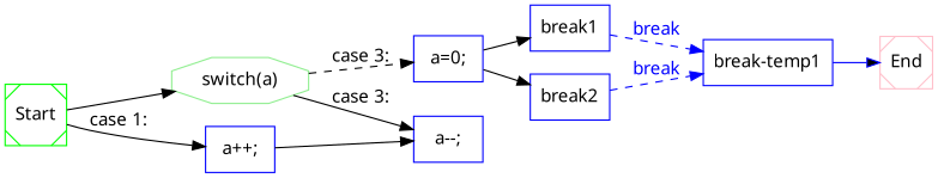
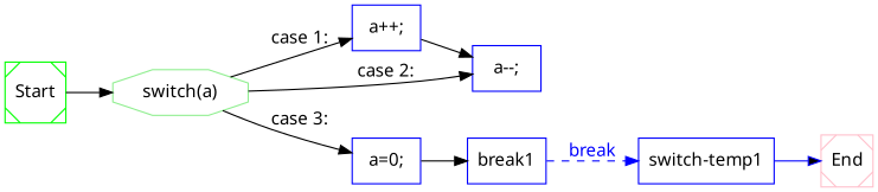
  digraph {
    fontname="Noto Sans"
    rankdir=LR
    node [color=blue fontname="Noto Sans" shape=box]
    edge [color=black fillcolor=black fontcolor=black fontname="Noto Sans" style=solid]
    n1 [color=green label=Start shape=Msquare]
    n2 [color=lightgreen label="switch(a)" shape=octagon]
    n3 [label="a++;"]
    n4 [label="a--;"]
    n5 [label="a=0;"]
    n6 [label=break1]
-   n7 [label=break2]
-   n8 [label="break-temp1"]
+   n8 [label="switch-temp1"]
    n9 [color=pink label=End shape=Msquare]
    n1 -> n2
-   n1 -> n3 [label="case 1:"]
-   n2 -> n4 [label="case 3:"]
-   n2 -> n5 [label="case 3:" style=dashed]
+   n2 -> n3 [label="case 1:"]
+   n2 -> n4 [label="case 2:"]
+   n2 -> n5 [label="case 3:"]
    n3 -> n4
    n5 -> n6
-   n5 -> n7
    n6 -> n8 [color=blue fillcolor=blue fontcolor=blue label=break style=dashed]
-   n7 -> n8 [color=blue fillcolor=blue fontcolor=blue label=break style=dashed]
    n8 -> n9 [color=blue]
  }
